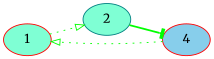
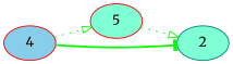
  digraph {
    fontname=Merriweather
    rankdir=LR
    node [color=red fillcolor=aquamarine fontname=Merriweather style=filled]
    edge [arrowhead=onormal color=green fontname=Merriweather style=dotted]
-   n1 [label=1]
+   n1 [label=5]
    n2 [color=teal label=2]
    n3 [fillcolor=skyblue label=4]
    n1 -> n2
-   n2 -> n3 [arrowhead=tee style=bold]
+   n3 -> n2 [arrowhead=tee style=bold]
    n3 -> n1
  }
